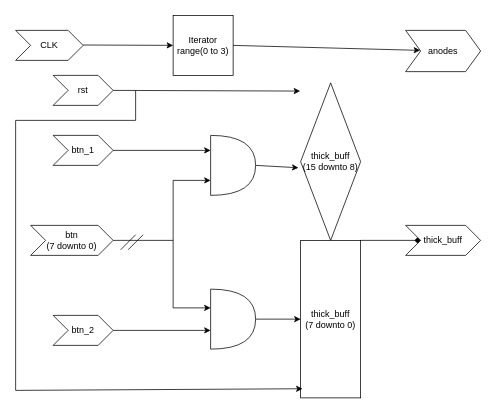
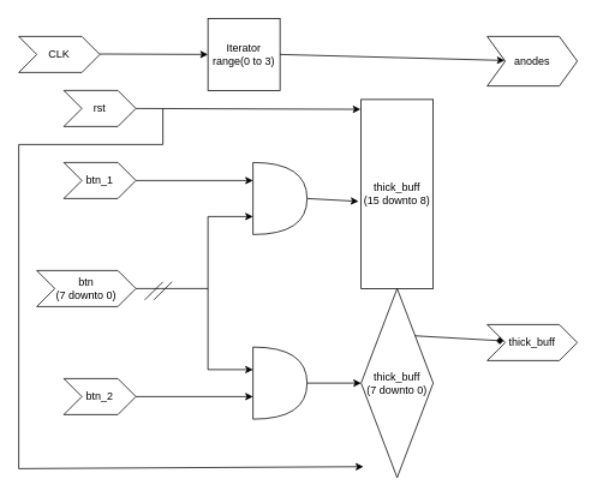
  <mxCell id="0" />
  <mxCell id="1" parent="0" />
  <mxCell id="2" value="" style="group" parent="1" vertex="1" connectable="0"><mxGeometry x="400" y="110" width="80" height="420" as="geometry" /></mxCell>
- <mxCell id="3" value="thick_buff&lt;br&gt;(15 downto 8)" style="rhombus;whiteSpace=wrap;html=1;" parent="2" vertex="1"><mxGeometry width="80" height="210" as="geometry" /></mxCell>
- <mxCell id="4" value="thick_buff&lt;br&gt;(7 downto 0)" style="rounded=0;whiteSpace=wrap;html=1;" parent="2" vertex="1"><mxGeometry y="210" width="80" height="210" as="geometry" /></mxCell>
+ <mxCell id="3" value="thick_buff&lt;br&gt;(15 downto 8)" style="rounded=0;whiteSpace=wrap;html=1;" parent="2" vertex="1"><mxGeometry width="80" height="210" as="geometry" /></mxCell>
+ <mxCell id="4" value="thick_buff&lt;br&gt;(7 downto 0)" style="rhombus;whiteSpace=wrap;html=1;" parent="2" vertex="1"><mxGeometry y="210" width="80" height="210" as="geometry" /></mxCell>
  <mxCell id="5" value="" style="endArrow=classic;html=1;rounded=0;exitX=1;exitY=0.5;exitDx=0;exitDy=0;exitPerimeter=0;entryX=0;entryY=0.5;entryDx=0;entryDy=0;" parent="1" source="9" target="4" edge="1"><mxGeometry width="50" height="50" relative="1" as="geometry"><mxPoint x="440" y="320" as="sourcePoint" /><mxPoint x="490" y="270" as="targetPoint" /></mxGeometry></mxCell>
  <mxCell id="6" value="" style="endArrow=classic;html=1;rounded=0;exitX=1;exitY=0.5;exitDx=0;exitDy=0;exitPerimeter=0;entryX=-0.036;entryY=0.539;entryDx=0;entryDy=0;entryPerimeter=0;" parent="1" source="8" target="3" edge="1"><mxGeometry width="50" height="50" relative="1" as="geometry"><mxPoint x="300" y="430" as="sourcePoint" /><mxPoint x="410" y="440" as="targetPoint" /></mxGeometry></mxCell>
  <mxCell id="7" value="" style="group" parent="1" vertex="1" connectable="0"><mxGeometry x="280" y="180" width="60" height="285" as="geometry" /></mxCell>
  <mxCell id="8" value="" style="shape=or;whiteSpace=wrap;html=1;" parent="7" vertex="1"><mxGeometry width="60" height="80" as="geometry" /></mxCell>
  <mxCell id="9" value="" style="shape=or;whiteSpace=wrap;html=1;" parent="7" vertex="1"><mxGeometry y="205" width="60" height="80" as="geometry" /></mxCell>
  <mxCell id="10" value="" style="endArrow=none;html=1;rounded=0;" parent="1" edge="1"><mxGeometry width="50" height="50" relative="1" as="geometry"><mxPoint x="160" y="332.5" as="sourcePoint" /><mxPoint x="180" y="312.5" as="targetPoint" /></mxGeometry></mxCell>
  <mxCell id="11" value="" style="endArrow=none;html=1;rounded=0;" parent="1" edge="1"><mxGeometry width="50" height="50" relative="1" as="geometry"><mxPoint x="170" y="332.5" as="sourcePoint" /><mxPoint x="190" y="312.5" as="targetPoint" /></mxGeometry></mxCell>
  <mxCell id="12" value="" style="endArrow=none;html=1;rounded=0;" parent="1" edge="1"><mxGeometry width="50" height="50" relative="1" as="geometry"><mxPoint x="150" y="320" as="sourcePoint" /><mxPoint x="230" y="320" as="targetPoint" /></mxGeometry></mxCell>
  <mxCell id="13" value="" style="endArrow=none;html=1;rounded=0;" parent="1" edge="1"><mxGeometry width="50" height="50" relative="1" as="geometry"><mxPoint x="230" y="410" as="sourcePoint" /><mxPoint x="230" y="240" as="targetPoint" /></mxGeometry></mxCell>
  <mxCell id="14" value="" style="endArrow=classic;html=1;rounded=0;entryX=0;entryY=0.75;entryDx=0;entryDy=0;entryPerimeter=0;" parent="1" target="8" edge="1"><mxGeometry width="50" height="50" relative="1" as="geometry"><mxPoint x="230" y="240" as="sourcePoint" /><mxPoint x="490" y="270" as="targetPoint" /></mxGeometry></mxCell>
  <mxCell id="15" value="" style="endArrow=classic;html=1;rounded=0;entryX=0;entryY=0.75;entryDx=0;entryDy=0;entryPerimeter=0;" parent="1" edge="1"><mxGeometry width="50" height="50" relative="1" as="geometry"><mxPoint x="230" y="410" as="sourcePoint" /><mxPoint x="280" y="410" as="targetPoint" /></mxGeometry></mxCell>
  <mxCell id="16" value="" style="endArrow=classic;html=1;rounded=0;entryX=0;entryY=0.25;entryDx=0;entryDy=0;entryPerimeter=0;" parent="1" target="8" edge="1"><mxGeometry width="50" height="50" relative="1" as="geometry"><mxPoint x="150" y="200" as="sourcePoint" /><mxPoint x="490" y="270" as="targetPoint" /></mxGeometry></mxCell>
  <mxCell id="17" value="" style="endArrow=classic;html=1;rounded=0;entryX=0;entryY=0.25;entryDx=0;entryDy=0;entryPerimeter=0;" parent="1" edge="1"><mxGeometry width="50" height="50" relative="1" as="geometry"><mxPoint x="150" y="440" as="sourcePoint" /><mxPoint x="280" y="440" as="targetPoint" /></mxGeometry></mxCell>
  <mxCell id="18" value="btn_1" style="shape=step;perimeter=stepPerimeter;whiteSpace=wrap;html=1;fixedSize=1;" parent="1" vertex="1"><mxGeometry x="70" y="180" width="80" height="40" as="geometry" /></mxCell>
  <mxCell id="19" value="btn_2" style="shape=step;perimeter=stepPerimeter;whiteSpace=wrap;html=1;fixedSize=1;" parent="1" vertex="1"><mxGeometry x="70" y="420" width="80" height="40" as="geometry" /></mxCell>
  <mxCell id="20" value="btn &lt;br&gt;(7 downto 0)" style="shape=step;perimeter=stepPerimeter;whiteSpace=wrap;html=1;fixedSize=1;" parent="1" vertex="1"><mxGeometry x="40" y="300" width="110" height="40" as="geometry" /></mxCell>
  <mxCell id="21" value="rst" style="shape=step;perimeter=stepPerimeter;whiteSpace=wrap;html=1;fixedSize=1;" parent="1" vertex="1"><mxGeometry x="70" y="100" width="80" height="40" as="geometry" /></mxCell>
  <mxCell id="22" value="" style="endArrow=classic;html=1;rounded=0;exitX=1;exitY=0.5;exitDx=0;exitDy=0;entryX=-0.008;entryY=0.052;entryDx=0;entryDy=0;entryPerimeter=0;" parent="1" source="21" target="3" edge="1"><mxGeometry width="50" height="50" relative="1" as="geometry"><mxPoint x="440" y="320" as="sourcePoint" /><mxPoint x="490" y="270" as="targetPoint" /></mxGeometry></mxCell>
  <mxCell id="23" value="" style="endArrow=none;html=1;rounded=0;" parent="1" edge="1"><mxGeometry width="50" height="50" relative="1" as="geometry"><mxPoint x="180" y="160" as="sourcePoint" /><mxPoint x="180" y="120" as="targetPoint" /></mxGeometry></mxCell>
  <mxCell id="24" value="" style="endArrow=none;html=1;rounded=0;" parent="1" edge="1"><mxGeometry width="50" height="50" relative="1" as="geometry"><mxPoint x="20" y="160" as="sourcePoint" /><mxPoint x="180" y="160" as="targetPoint" /></mxGeometry></mxCell>
  <mxCell id="25" value="" style="endArrow=none;html=1;rounded=0;" parent="1" edge="1"><mxGeometry width="50" height="50" relative="1" as="geometry"><mxPoint x="20" y="520" as="sourcePoint" /><mxPoint x="20" y="160" as="targetPoint" /></mxGeometry></mxCell>
  <mxCell id="26" value="" style="endArrow=classic;html=1;rounded=0;entryX=0.032;entryY=0.942;entryDx=0;entryDy=0;entryPerimeter=0;" parent="1" target="4" edge="1"><mxGeometry width="50" height="50" relative="1" as="geometry"><mxPoint x="20" y="520" as="sourcePoint" /><mxPoint x="490" y="270" as="targetPoint" /></mxGeometry></mxCell>
  <mxCell id="27" value="CLK" style="shape=step;perimeter=stepPerimeter;whiteSpace=wrap;html=1;fixedSize=1;" parent="1" vertex="1"><mxGeometry x="20" y="40" width="90" height="40" as="geometry" /></mxCell>
  <mxCell id="28" value="Iterator range(0 to 3)" style="whiteSpace=wrap;html=1;aspect=fixed;" parent="1" vertex="1"><mxGeometry x="230" width="80" height="80" as="geometry" y="20" /></mxCell>
  <mxCell id="29" value="anodes" style="shape=step;perimeter=stepPerimeter;whiteSpace=wrap;html=1;fixedSize=1;" parent="1" vertex="1"><mxGeometry x="540" y="40" width="100" height="55" as="geometry" /></mxCell>
- <mxCell id="30" value="thick_buff" style="shape=step;perimeter=stepPerimeter;whiteSpace=wrap;html=1;fixedSize=1;" parent="1" vertex="1"><mxGeometry x="540" y="300" width="100" height="40" as="geometry" /></mxCell>
+ <mxCell id="30" value="thick_buff" style="shape=step;perimeter=stepPerimeter;whiteSpace=wrap;html=1;fixedSize=1;" parent="1" vertex="1"><mxGeometry x="540" y="360" width="100" height="40" as="geometry" /></mxCell>
  <mxCell id="31" value="" style="endArrow=diamond;html=1;rounded=0;exitX=1;exitY=0;exitDx=0;exitDy=0;" parent="1" source="4" target="30" edge="1"><mxGeometry width="50" height="50" relative="1" as="geometry"><mxPoint x="440" y="320" as="sourcePoint" /><mxPoint x="490" y="270" as="targetPoint" /></mxGeometry></mxCell>
  <mxCell id="32" value="" style="endArrow=classic;html=1;rounded=0;exitX=1;exitY=0.5;exitDx=0;exitDy=0;" parent="1" source="28" target="29" edge="1"><mxGeometry width="50" height="50" relative="1" as="geometry"><mxPoint x="440" y="320" as="sourcePoint" /><mxPoint x="490" y="270" as="targetPoint" /></mxGeometry></mxCell>
  <mxCell id="33" value="" style="endArrow=classic;html=1;rounded=0;" edge="1" parent="1"><mxGeometry width="50" height="50" relative="1" as="geometry"><mxPoint x="110" y="59.5" as="sourcePoint" /><mxPoint x="230" y="60" as="targetPoint" /></mxGeometry></mxCell>
